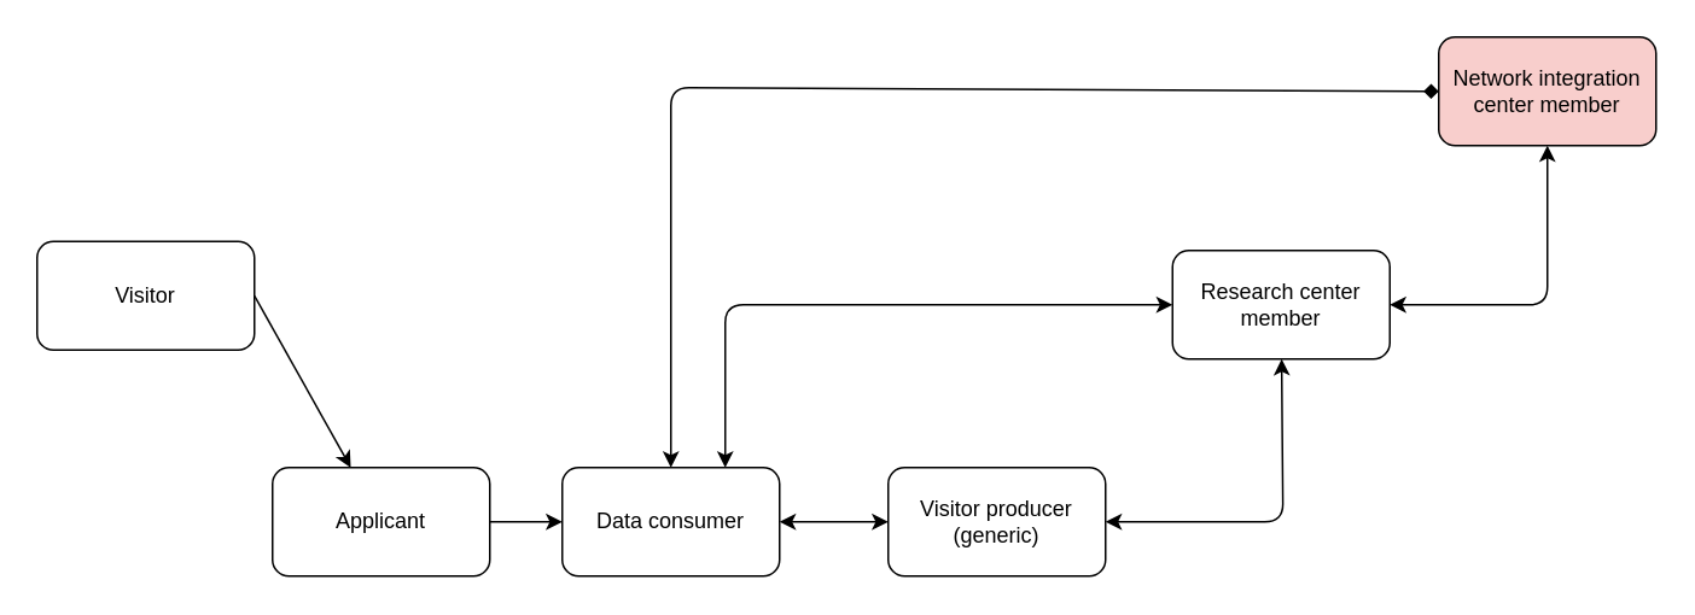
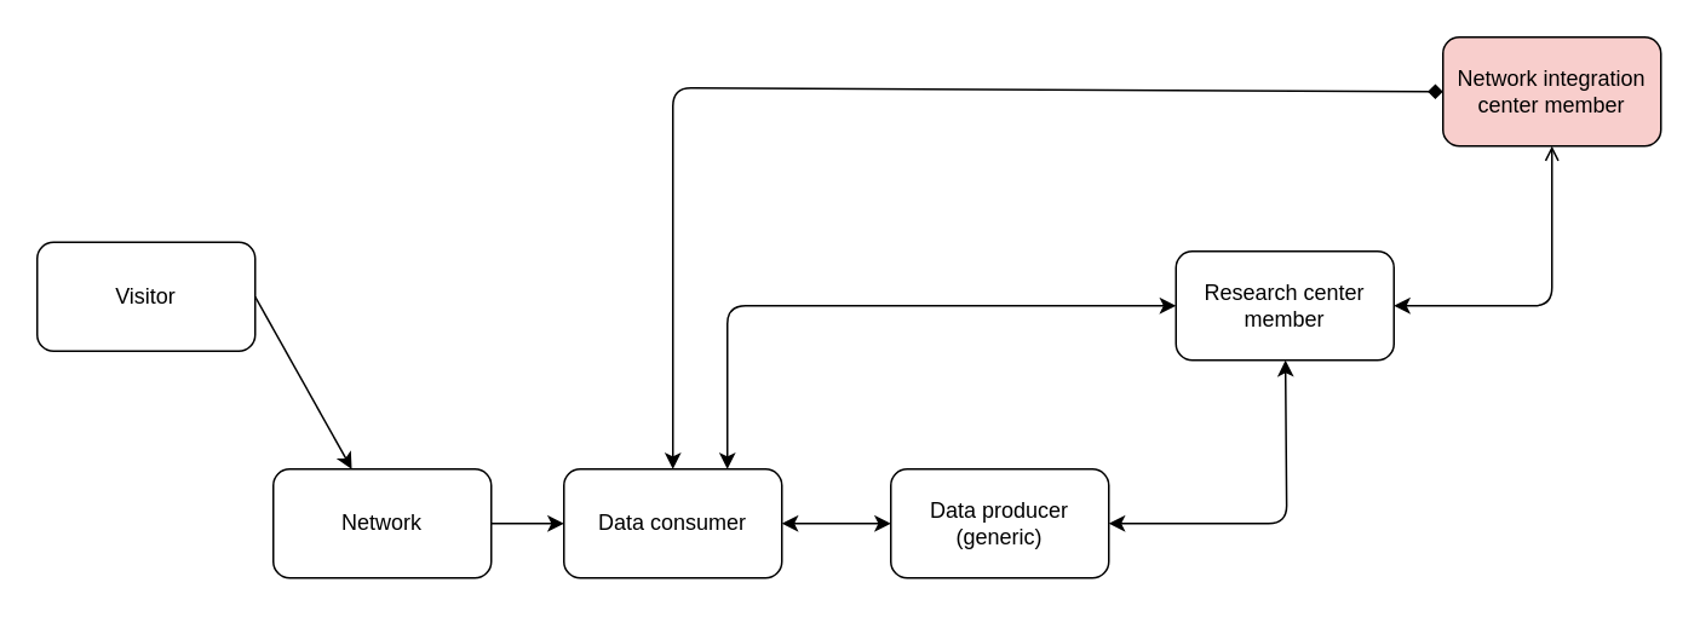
  <mxCell id="0" />
  <mxCell id="1" parent="0" />
  <mxCell id="2" value="Visitor" style="rounded=1;whiteSpace=wrap;html=1;" parent="1" vertex="1"><mxGeometry x="20" y="133" width="120" height="60" as="geometry" /></mxCell>
- <mxCell id="3" value="Applicant" style="rounded=1;whiteSpace=wrap;html=1;" parent="1" vertex="1"><mxGeometry x="150" y="258" width="120" height="60" as="geometry" /></mxCell>
+ <mxCell id="3" value="Network" style="rounded=1;whiteSpace=wrap;html=1;" parent="1" vertex="1"><mxGeometry x="150" y="258" width="120" height="60" as="geometry" /></mxCell>
  <mxCell id="4" value="Data consumer" style="rounded=1;whiteSpace=wrap;html=1;" parent="1" vertex="1"><mxGeometry x="310" y="258" width="120" height="60" as="geometry" /></mxCell>
- <mxCell id="5" value="Visitor producer (generic)" style="rounded=1;whiteSpace=wrap;html=1;" parent="1" vertex="1"><mxGeometry x="490" y="258" width="120" height="60" as="geometry" /></mxCell>
+ <mxCell id="5" value="Data producer (generic)" style="rounded=1;whiteSpace=wrap;html=1;" parent="1" vertex="1"><mxGeometry x="490" y="258" width="120" height="60" as="geometry" /></mxCell>
  <mxCell id="6" value="Research center member" style="rounded=1;whiteSpace=wrap;html=1;" parent="1" vertex="1"><mxGeometry x="647" y="138" width="120" height="60" as="geometry" /></mxCell>
  <mxCell id="7" value="Network integration center member" style="rounded=1;whiteSpace=wrap;html=1;fillColor=#f8cecc;" parent="1" vertex="1"><mxGeometry x="794" y="20" width="120" height="60" as="geometry" /></mxCell>
  <mxCell id="8" value="" style="endArrow=classic;html=1;exitX=1;exitY=0.5;exitDx=0;exitDy=0;" parent="1" source="3" target="4" edge="1"><mxGeometry width="50" height="50" relative="1" as="geometry"><mxPoint x="590" y="438" as="sourcePoint" /><mxPoint x="640" y="388" as="targetPoint" /></mxGeometry></mxCell>
  <mxCell id="9" value="" style="endArrow=classic;html=1;exitX=1;exitY=0.5;exitDx=0;exitDy=0;" parent="1" source="2" target="3" edge="1"><mxGeometry width="50" height="50" relative="1" as="geometry"><mxPoint x="100" y="318" as="sourcePoint" /><mxPoint x="150" y="268" as="targetPoint" /></mxGeometry></mxCell>
  <mxCell id="10" value="" style="endArrow=classic;startArrow=classic;html=1;exitX=1;exitY=0.5;exitDx=0;exitDy=0;" parent="1" source="4" target="5" edge="1"><mxGeometry width="50" height="50" relative="1" as="geometry"><mxPoint x="590" y="438" as="sourcePoint" /><mxPoint x="640" y="388" as="targetPoint" /></mxGeometry></mxCell>
  <mxCell id="11" value="" style="endArrow=classic;startArrow=classic;html=1;exitX=1;exitY=0.5;exitDx=0;exitDy=0;" parent="1" source="5" target="6" edge="1"><mxGeometry width="50" height="50" relative="1" as="geometry"><mxPoint x="590" y="318" as="sourcePoint" /><mxPoint x="640" y="268" as="targetPoint" /><Array as="points"><mxPoint x="708" y="288" /></Array></mxGeometry></mxCell>
- <mxCell id="12" value="" style="endArrow=classic;startArrow=classic;html=1;entryX=0.5;entryY=1;entryDx=0;entryDy=0;exitX=1;exitY=0.5;exitDx=0;exitDy=0;" parent="1" source="6" target="7" edge="1"><mxGeometry width="50" height="50" relative="1" as="geometry"><mxPoint x="590" y="438" as="sourcePoint" /><mxPoint x="640" y="388" as="targetPoint" /><Array as="points"><mxPoint x="854" y="168" /></Array></mxGeometry></mxCell>
+ <mxCell id="12" value="" style="endArrow=open;startArrow=classic;html=1;entryX=0.5;entryY=1;entryDx=0;entryDy=0;exitX=1;exitY=0.5;exitDx=0;exitDy=0;" parent="1" source="6" target="7" edge="1"><mxGeometry width="50" height="50" relative="1" as="geometry"><mxPoint x="590" y="438" as="sourcePoint" /><mxPoint x="640" y="388" as="targetPoint" /><Array as="points"><mxPoint x="854" y="168" /></Array></mxGeometry></mxCell>
  <mxCell id="13" value="" style="endArrow=diamond;startArrow=classic;html=1;exitX=0.5;exitY=0;exitDx=0;exitDy=0;entryX=0;entryY=0.5;entryDx=0;entryDy=0;" parent="1" source="4" target="7" edge="1"><mxGeometry width="50" height="50" relative="1" as="geometry"><mxPoint x="590" y="438" as="sourcePoint" /><mxPoint x="640" y="388" as="targetPoint" /><Array as="points"><mxPoint x="370" y="48" /></Array></mxGeometry></mxCell>
  <mxCell id="14" value="" style="endArrow=classic;startArrow=classic;html=1;entryX=0;entryY=0.5;entryDx=0;entryDy=0;exitX=0.75;exitY=0;exitDx=0;exitDy=0;" parent="1" source="4" target="6" edge="1"><mxGeometry width="50" height="50" relative="1" as="geometry"><mxPoint x="590" y="438" as="sourcePoint" /><mxPoint x="640" y="388" as="targetPoint" /><Array as="points"><mxPoint x="400" y="168" /></Array></mxGeometry></mxCell>
